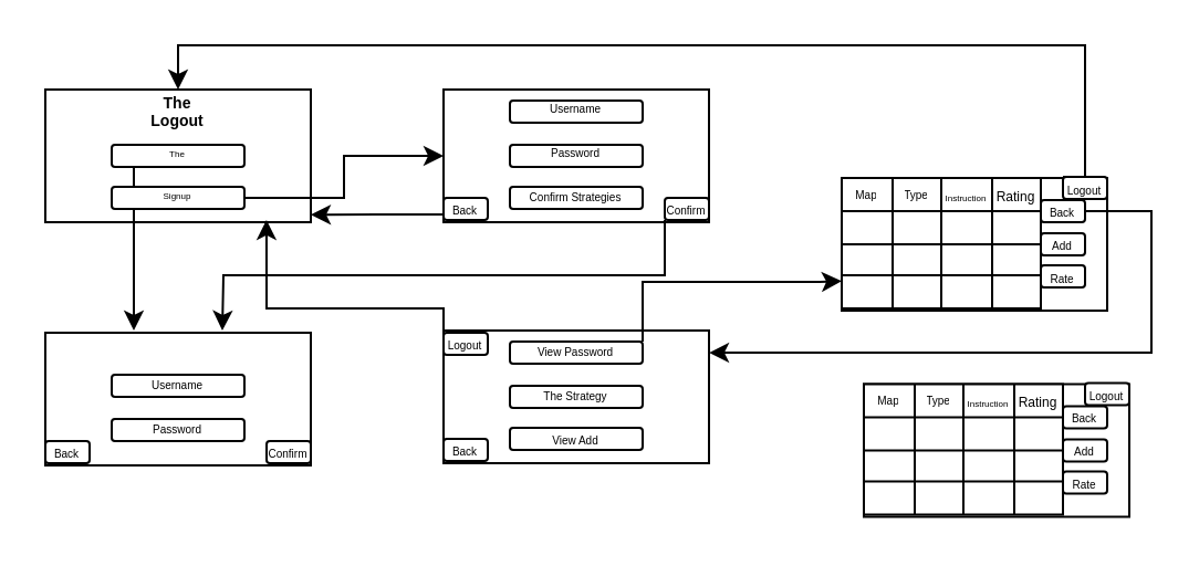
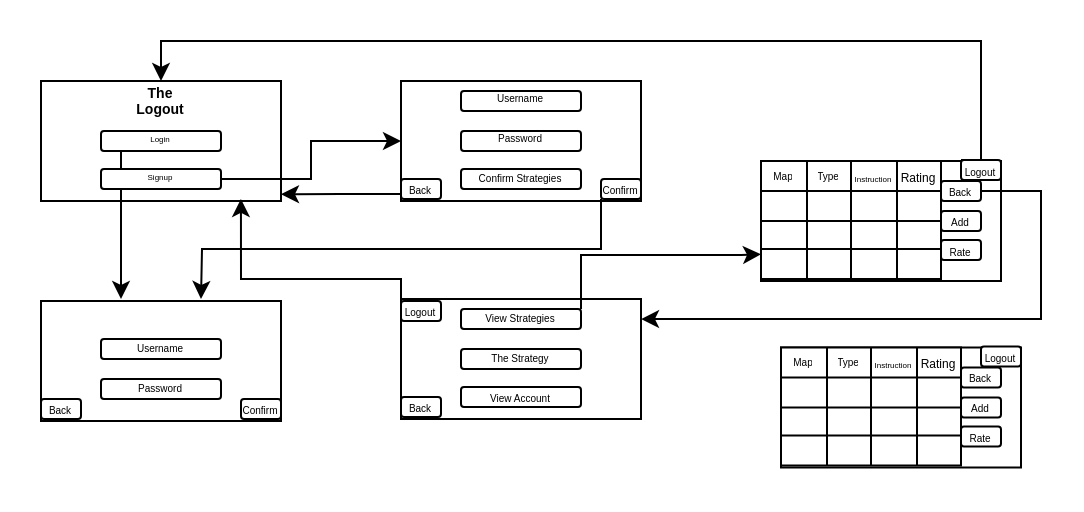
  <mxCell id="0" />
  <mxCell id="1" parent="0" />
  <mxCell id="2" value="" style="rounded=0;whiteSpace=wrap;html=1;" vertex="1" parent="1"><mxGeometry x="20" y="40" width="120" height="60" as="geometry" /></mxCell>
  <mxCell id="3" value="" style="rounded=1;whiteSpace=wrap;html=1;" vertex="1" parent="1"><mxGeometry x="50" y="65" width="60" height="10" as="geometry" /></mxCell>
  <mxCell id="4" style="edgeStyle=orthogonalEdgeStyle;rounded=0;orthogonalLoop=1;jettySize=auto;html=1;exitX=0;exitY=1;exitDx=0;exitDy=0;fontSize=5;" edge="1" parent="1" source="5"><mxGeometry relative="1" as="geometry"><mxPoint x="60" y="149" as="targetPoint" /></mxGeometry></mxCell>
- <mxCell id="5" value="The" style="text;html=1;strokeColor=none;fillColor=none;align=center;verticalAlign=middle;whiteSpace=wrap;rounded=0;fontSize=4;" vertex="1" parent="1"><mxGeometry x="60" y="65" width="40" height="10" as="geometry" /></mxCell>
+ <mxCell id="5" value="Login" style="text;html=1;strokeColor=none;fillColor=none;align=center;verticalAlign=middle;whiteSpace=wrap;rounded=0;fontSize=4;" vertex="1" parent="1"><mxGeometry x="60" y="65" width="40" height="10" as="geometry" /></mxCell>
  <mxCell id="6" style="edgeStyle=orthogonalEdgeStyle;rounded=0;orthogonalLoop=1;jettySize=auto;html=1;exitX=1;exitY=0.5;exitDx=0;exitDy=0;entryX=0;entryY=0.5;entryDx=0;entryDy=0;fontSize=5;" edge="1" parent="1" source="7" target="10"><mxGeometry relative="1" as="geometry" /></mxCell>
  <mxCell id="7" value="" style="rounded=1;whiteSpace=wrap;html=1;" vertex="1" parent="1"><mxGeometry x="50" y="84" width="60" height="10" as="geometry" /></mxCell>
  <mxCell id="8" value="Signup" style="text;html=1;strokeColor=none;fillColor=none;align=center;verticalAlign=middle;whiteSpace=wrap;rounded=0;fontSize=4;" vertex="1" parent="1"><mxGeometry x="60" y="84" width="40" height="10" as="geometry" /></mxCell>
  <mxCell id="9" value="&lt;div style=&quot;font-size: 7px;&quot;&gt;The Logout&lt;/div&gt;&lt;div style=&quot;font-size: 7px;&quot;&gt;&lt;br style=&quot;font-size: 7px;&quot;&gt;&lt;/div&gt;" style="text;html=1;strokeColor=none;fillColor=none;align=center;verticalAlign=middle;whiteSpace=wrap;rounded=0;fontSize=7;fontStyle=1" vertex="1" parent="1"><mxGeometry x="60" y="45" width="40" height="20" as="geometry" /></mxCell>
  <mxCell id="10" value="" style="rounded=0;whiteSpace=wrap;html=1;fontSize=7;" vertex="1" parent="1"><mxGeometry x="200" y="40" width="120" height="60" as="geometry" /></mxCell>
  <mxCell id="11" value="" style="rounded=1;whiteSpace=wrap;html=1;" vertex="1" parent="1"><mxGeometry x="230" y="45" width="60" height="10" as="geometry" /></mxCell>
  <mxCell id="12" value="" style="rounded=1;whiteSpace=wrap;html=1;" vertex="1" parent="1"><mxGeometry x="230" y="65" width="60" height="10" as="geometry" /></mxCell>
  <mxCell id="13" value="" style="rounded=1;whiteSpace=wrap;html=1;" vertex="1" parent="1"><mxGeometry x="230" y="84" width="60" height="10" as="geometry" /></mxCell>
  <mxCell id="14" value="&lt;font style=&quot;font-size: 5px&quot;&gt;Username&lt;/font&gt;" style="text;html=1;strokeColor=none;fillColor=none;align=center;verticalAlign=middle;whiteSpace=wrap;rounded=0;fontSize=7;" vertex="1" parent="1"><mxGeometry x="240" y="39" width="40" height="20" as="geometry" /></mxCell>
  <mxCell id="15" value="&lt;font style=&quot;font-size: 5px&quot;&gt;Password&lt;/font&gt;" style="text;html=1;strokeColor=none;fillColor=none;align=center;verticalAlign=middle;whiteSpace=wrap;rounded=0;fontSize=7;" vertex="1" parent="1"><mxGeometry x="240" y="59" width="40" height="20" as="geometry" /></mxCell>
  <mxCell id="16" value="&lt;font style=&quot;font-size: 5px&quot;&gt;Confirm Strategies&lt;/font&gt;" style="text;html=1;strokeColor=none;fillColor=none;align=center;verticalAlign=middle;whiteSpace=wrap;rounded=0;fontSize=7;" vertex="1" parent="1"><mxGeometry x="235" y="79" width="50" height="20" as="geometry" /></mxCell>
  <mxCell id="17" style="edgeStyle=orthogonalEdgeStyle;rounded=0;orthogonalLoop=1;jettySize=auto;html=1;exitX=0;exitY=0.75;exitDx=0;exitDy=0;entryX=1;entryY=0.944;entryDx=0;entryDy=0;entryPerimeter=0;fontSize=5;" edge="1" parent="1" source="18" target="2"><mxGeometry relative="1" as="geometry" /></mxCell>
  <mxCell id="18" value="Back" style="rounded=1;whiteSpace=wrap;html=1;fontSize=5;" vertex="1" parent="1"><mxGeometry x="200" y="89" width="20" height="10" as="geometry" /></mxCell>
  <mxCell id="19" style="edgeStyle=orthogonalEdgeStyle;rounded=0;orthogonalLoop=1;jettySize=auto;html=1;exitX=0;exitY=1;exitDx=0;exitDy=0;fontSize=5;" edge="1" parent="1" source="20"><mxGeometry relative="1" as="geometry"><mxPoint x="100" y="149" as="targetPoint" /></mxGeometry></mxCell>
  <mxCell id="20" value="Confirm" style="rounded=1;whiteSpace=wrap;html=1;fontSize=5;" vertex="1" parent="1"><mxGeometry x="300" y="89" width="20" height="10" as="geometry" /></mxCell>
  <mxCell id="21" value="" style="rounded=0;whiteSpace=wrap;html=1;fontSize=7;" vertex="1" parent="1"><mxGeometry x="20" y="150" width="120" height="60" as="geometry" /></mxCell>
  <mxCell id="22" value="" style="rounded=1;whiteSpace=wrap;html=1;" vertex="1" parent="1"><mxGeometry x="50" y="169" width="60" height="10" as="geometry" /></mxCell>
  <mxCell id="23" value="" style="rounded=1;whiteSpace=wrap;html=1;" vertex="1" parent="1"><mxGeometry x="50" y="189" width="60" height="10" as="geometry" /></mxCell>
  <mxCell id="24" value="&lt;font style=&quot;font-size: 5px&quot;&gt;Username&lt;/font&gt;" style="text;html=1;strokeColor=none;fillColor=none;align=center;verticalAlign=middle;whiteSpace=wrap;rounded=0;fontSize=7;" vertex="1" parent="1"><mxGeometry x="60" y="164" width="40" height="20" as="geometry" /></mxCell>
  <mxCell id="25" value="&lt;font style=&quot;font-size: 5px&quot;&gt;Password&lt;/font&gt;" style="text;html=1;strokeColor=none;fillColor=none;align=center;verticalAlign=middle;whiteSpace=wrap;rounded=0;fontSize=7;" vertex="1" parent="1"><mxGeometry x="60" y="184" width="40" height="20" as="geometry" /></mxCell>
  <mxCell id="26" value="Back" style="rounded=1;whiteSpace=wrap;html=1;fontSize=5;" vertex="1" parent="1"><mxGeometry x="20" y="199" width="20" height="10" as="geometry" /></mxCell>
  <mxCell id="27" value="Confirm" style="rounded=1;whiteSpace=wrap;html=1;fontSize=5;" vertex="1" parent="1"><mxGeometry x="120" y="199" width="20" height="10" as="geometry" /></mxCell>
  <mxCell id="28" style="edgeStyle=orthogonalEdgeStyle;rounded=0;orthogonalLoop=1;jettySize=auto;html=1;exitX=0;exitY=0;exitDx=0;exitDy=0;entryX=0.833;entryY=0.983;entryDx=0;entryDy=0;entryPerimeter=0;fontSize=3;" edge="1" parent="1" source="29" target="2"><mxGeometry relative="1" as="geometry"><Array as="points"><mxPoint x="200" y="139" /><mxPoint x="120" y="139" /></Array></mxGeometry></mxCell>
  <mxCell id="29" value="" style="rounded=0;whiteSpace=wrap;html=1;fontSize=7;" vertex="1" parent="1"><mxGeometry x="200" y="149" width="120" height="60" as="geometry" /></mxCell>
  <mxCell id="30" style="edgeStyle=orthogonalEdgeStyle;rounded=0;orthogonalLoop=1;jettySize=auto;html=1;exitX=1;exitY=0;exitDx=0;exitDy=0;entryX=0;entryY=0.75;entryDx=0;entryDy=0;fontSize=3;" edge="1" parent="1" source="31"><mxGeometry relative="1" as="geometry"><mxPoint x="380" y="126.625" as="targetPoint" /><Array as="points"><mxPoint x="290" y="127" /><mxPoint x="370" y="127" /></Array></mxGeometry></mxCell>
  <mxCell id="31" value="" style="rounded=1;whiteSpace=wrap;html=1;" vertex="1" parent="1"><mxGeometry x="230" y="154" width="60" height="10" as="geometry" /></mxCell>
  <mxCell id="32" value="" style="rounded=1;whiteSpace=wrap;html=1;" vertex="1" parent="1"><mxGeometry x="230" y="174" width="60" height="10" as="geometry" /></mxCell>
  <mxCell id="33" value="" style="rounded=1;whiteSpace=wrap;html=1;" vertex="1" parent="1"><mxGeometry x="230" y="193" width="60" height="10" as="geometry" /></mxCell>
- <mxCell id="34" value="&lt;font style=&quot;font-size: 5px;&quot;&gt;View Password&lt;/font&gt;" style="text;html=1;strokeColor=none;fillColor=none;align=center;verticalAlign=middle;whiteSpace=wrap;rounded=0;fontSize=5;fontStyle=0" vertex="1" parent="1"><mxGeometry x="235" y="148" width="50" height="20" as="geometry" /></mxCell>
- <mxCell id="35" value="View Add" style="text;html=1;strokeColor=none;fillColor=none;align=center;verticalAlign=middle;whiteSpace=wrap;rounded=0;fontSize=5;" vertex="1" parent="1"><mxGeometry x="235" y="188" width="50" height="20" as="geometry" /></mxCell>
+ <mxCell id="34" value="&lt;font style=&quot;font-size: 5px;&quot;&gt;View Strategies&lt;/font&gt;" style="text;html=1;strokeColor=none;fillColor=none;align=center;verticalAlign=middle;whiteSpace=wrap;rounded=0;fontSize=5;fontStyle=0" vertex="1" parent="1"><mxGeometry x="235" y="148" width="50" height="20" as="geometry" /></mxCell>
+ <mxCell id="35" value="View Account" style="text;html=1;strokeColor=none;fillColor=none;align=center;verticalAlign=middle;whiteSpace=wrap;rounded=0;fontSize=5;" vertex="1" parent="1"><mxGeometry x="235" y="188" width="50" height="20" as="geometry" /></mxCell>
  <mxCell id="36" value="&lt;font style=&quot;font-size: 5px;&quot;&gt;The Strategy&lt;/font&gt;" style="text;html=1;strokeColor=none;fillColor=none;align=center;verticalAlign=middle;whiteSpace=wrap;rounded=0;fontSize=5;" vertex="1" parent="1"><mxGeometry x="235" y="168" width="50" height="20" as="geometry" /></mxCell>
  <mxCell id="37" value="Logout" style="rounded=1;whiteSpace=wrap;html=1;fontSize=5;" vertex="1" parent="1"><mxGeometry x="200" y="150" width="20" height="10" as="geometry" /></mxCell>
  <mxCell id="38" value="Back" style="rounded=1;whiteSpace=wrap;html=1;fontSize=5;" vertex="1" parent="1"><mxGeometry x="200" y="198" width="20" height="10" as="geometry" /></mxCell>
  <mxCell id="39" value="" style="rounded=0;whiteSpace=wrap;html=1;fontSize=7;" vertex="1" parent="1"><mxGeometry x="380" y="80" width="120" height="60" as="geometry" /></mxCell>
  <mxCell id="40" style="edgeStyle=orthogonalEdgeStyle;rounded=0;orthogonalLoop=1;jettySize=auto;html=1;exitX=0;exitY=0;exitDx=0;exitDy=0;entryX=0.5;entryY=0;entryDx=0;entryDy=0;fontSize=3;" edge="1" parent="1" source="41" target="2"><mxGeometry relative="1" as="geometry"><Array as="points"><mxPoint x="490" y="80" /><mxPoint x="490" y="20" /><mxPoint x="80" y="20" /></Array></mxGeometry></mxCell>
  <mxCell id="41" value="Logout" style="rounded=1;whiteSpace=wrap;html=1;fontSize=5;" vertex="1" parent="1"><mxGeometry x="480" y="79.5" width="20" height="10" as="geometry" /></mxCell>
  <mxCell id="42" style="edgeStyle=orthogonalEdgeStyle;rounded=0;orthogonalLoop=1;jettySize=auto;html=1;exitX=0;exitY=0.5;exitDx=0;exitDy=0;entryX=1;entryY=0.167;entryDx=0;entryDy=0;entryPerimeter=0;fontSize=3;" edge="1" parent="1" source="43" target="29"><mxGeometry relative="1" as="geometry"><Array as="points"><mxPoint x="520" y="95" /><mxPoint x="520" y="159" /></Array></mxGeometry></mxCell>
  <mxCell id="43" value="Back" style="rounded=1;whiteSpace=wrap;html=1;fontSize=5;" vertex="1" parent="1"><mxGeometry x="470" y="90" width="20" height="10" as="geometry" /></mxCell>
  <mxCell id="44" value="Add" style="rounded=1;whiteSpace=wrap;html=1;fontSize=5;" vertex="1" parent="1"><mxGeometry x="470" y="105" width="20" height="10" as="geometry" /></mxCell>
  <mxCell id="45" value="Rate" style="rounded=1;whiteSpace=wrap;html=1;fontSize=5;" vertex="1" parent="1"><mxGeometry x="470" y="119.5" width="20" height="10" as="geometry" /></mxCell>
  <mxCell id="46" value="" style="shape=table;startSize=0;container=1;collapsible=0;childLayout=tableLayout;fontSize=5;" vertex="1" parent="1"><mxGeometry x="380" y="80" width="90" height="59" as="geometry" /></mxCell>
  <mxCell id="47" value="" style="shape=partialRectangle;collapsible=0;dropTarget=0;pointerEvents=0;fillColor=none;top=0;left=0;bottom=0;right=0;points=[[0,0.5],[1,0.5]];portConstraint=eastwest;" vertex="1" parent="46"><mxGeometry width="90" height="15" as="geometry" /></mxCell>
  <mxCell id="48" value="&lt;font style=&quot;font-size: 5px&quot;&gt;Map&lt;/font&gt;" style="shape=partialRectangle;html=1;whiteSpace=wrap;connectable=0;overflow=hidden;fillColor=none;top=0;left=0;bottom=0;right=0;pointerEvents=1;spacingTop=-4;" vertex="1" parent="47"><mxGeometry width="23" height="15" as="geometry" /></mxCell>
  <mxCell id="49" value="&lt;font style=&quot;font-size: 5px&quot;&gt;Type&lt;/font&gt;" style="shape=partialRectangle;html=1;whiteSpace=wrap;connectable=0;overflow=hidden;fillColor=none;top=0;left=0;bottom=0;right=0;pointerEvents=1;spacingBottom=0;spacingTop=-4;" vertex="1" parent="47"><mxGeometry x="23" width="22" height="15" as="geometry" /></mxCell>
  <mxCell id="50" value="&lt;font style=&quot;font-size: 4px&quot;&gt;Instruction&lt;/font&gt;" style="shape=partialRectangle;html=1;whiteSpace=wrap;connectable=0;overflow=hidden;fillColor=none;top=0;left=0;bottom=0;right=0;pointerEvents=1;spacingTop=-3;" vertex="1" parent="47"><mxGeometry x="45" width="23" height="15" as="geometry" /></mxCell>
  <mxCell id="51" value="&lt;font style=&quot;font-size: 6px&quot;&gt;Rating&lt;/font&gt;" style="shape=partialRectangle;html=1;whiteSpace=wrap;connectable=0;overflow=hidden;fillColor=none;top=0;left=0;bottom=0;right=0;pointerEvents=1;spacingTop=-3;" vertex="1" parent="47"><mxGeometry x="68" width="22" height="15" as="geometry" /></mxCell>
  <mxCell id="52" value="" style="shape=partialRectangle;collapsible=0;dropTarget=0;pointerEvents=0;fillColor=none;top=0;left=0;bottom=0;right=0;points=[[0,0.5],[1,0.5]];portConstraint=eastwest;" vertex="1" parent="46"><mxGeometry y="15" width="90" height="15" as="geometry" /></mxCell>
  <mxCell id="53" value="" style="shape=partialRectangle;html=1;whiteSpace=wrap;connectable=0;overflow=hidden;fillColor=none;top=0;left=0;bottom=0;right=0;pointerEvents=1;" vertex="1" parent="52"><mxGeometry width="23" height="15" as="geometry" /></mxCell>
  <mxCell id="54" value="" style="shape=partialRectangle;html=1;whiteSpace=wrap;connectable=0;overflow=hidden;fillColor=none;top=0;left=0;bottom=0;right=0;pointerEvents=1;" vertex="1" parent="52"><mxGeometry x="23" width="22" height="15" as="geometry" /></mxCell>
  <mxCell id="55" value="" style="shape=partialRectangle;html=1;whiteSpace=wrap;connectable=0;overflow=hidden;fillColor=none;top=0;left=0;bottom=0;right=0;pointerEvents=1;" vertex="1" parent="52"><mxGeometry x="45" width="23" height="15" as="geometry" /></mxCell>
  <mxCell id="56" value="" style="shape=partialRectangle;html=1;whiteSpace=wrap;connectable=0;overflow=hidden;fillColor=none;top=0;left=0;bottom=0;right=0;pointerEvents=1;" vertex="1" parent="52"><mxGeometry x="68" width="22" height="15" as="geometry" /></mxCell>
  <mxCell id="57" value="" style="shape=partialRectangle;collapsible=0;dropTarget=0;pointerEvents=0;fillColor=none;top=0;left=0;bottom=0;right=0;points=[[0,0.5],[1,0.5]];portConstraint=eastwest;" vertex="1" parent="46"><mxGeometry y="30" width="90" height="14" as="geometry" /></mxCell>
  <mxCell id="58" value="" style="shape=partialRectangle;html=1;whiteSpace=wrap;connectable=0;overflow=hidden;fillColor=none;top=0;left=0;bottom=0;right=0;pointerEvents=1;" vertex="1" parent="57"><mxGeometry width="23" height="14" as="geometry" /></mxCell>
  <mxCell id="59" value="" style="shape=partialRectangle;html=1;whiteSpace=wrap;connectable=0;overflow=hidden;fillColor=none;top=0;left=0;bottom=0;right=0;pointerEvents=1;" vertex="1" parent="57"><mxGeometry x="23" width="22" height="14" as="geometry" /></mxCell>
  <mxCell id="60" value="" style="shape=partialRectangle;html=1;whiteSpace=wrap;connectable=0;overflow=hidden;fillColor=none;top=0;left=0;bottom=0;right=0;pointerEvents=1;" vertex="1" parent="57"><mxGeometry x="45" width="23" height="14" as="geometry" /></mxCell>
  <mxCell id="61" value="" style="shape=partialRectangle;html=1;whiteSpace=wrap;connectable=0;overflow=hidden;fillColor=none;top=0;left=0;bottom=0;right=0;pointerEvents=1;" vertex="1" parent="57"><mxGeometry x="68" width="22" height="14" as="geometry" /></mxCell>
  <mxCell id="62" value="" style="shape=partialRectangle;collapsible=0;dropTarget=0;pointerEvents=0;fillColor=none;top=0;left=0;bottom=0;right=0;points=[[0,0.5],[1,0.5]];portConstraint=eastwest;" vertex="1" parent="46"><mxGeometry y="44" width="90" height="15" as="geometry" /></mxCell>
  <mxCell id="63" value="" style="shape=partialRectangle;html=1;whiteSpace=wrap;connectable=0;overflow=hidden;fillColor=none;top=0;left=0;bottom=0;right=0;pointerEvents=1;" vertex="1" parent="62"><mxGeometry width="23" height="15" as="geometry" /></mxCell>
  <mxCell id="64" value="" style="shape=partialRectangle;html=1;whiteSpace=wrap;connectable=0;overflow=hidden;fillColor=none;top=0;left=0;bottom=0;right=0;pointerEvents=1;" vertex="1" parent="62"><mxGeometry x="23" width="22" height="15" as="geometry" /></mxCell>
  <mxCell id="65" value="" style="shape=partialRectangle;html=1;whiteSpace=wrap;connectable=0;overflow=hidden;fillColor=none;top=0;left=0;bottom=0;right=0;pointerEvents=1;" vertex="1" parent="62"><mxGeometry x="45" width="23" height="15" as="geometry" /></mxCell>
  <mxCell id="66" value="" style="shape=partialRectangle;html=1;whiteSpace=wrap;connectable=0;overflow=hidden;fillColor=none;top=0;left=0;bottom=0;right=0;pointerEvents=1;" vertex="1" parent="62"><mxGeometry x="68" width="22" height="15" as="geometry" /></mxCell>
  <mxCell id="67" value="" style="rounded=0;whiteSpace=wrap;html=1;fontSize=7;" vertex="1" parent="1"><mxGeometry x="390" y="173.25" width="120" height="60" as="geometry" /></mxCell>
  <mxCell id="68" value="Logout" style="rounded=1;whiteSpace=wrap;html=1;fontSize=5;" vertex="1" parent="1"><mxGeometry x="490" y="172.75" width="20" height="10" as="geometry" /></mxCell>
  <mxCell id="69" value="Back" style="rounded=1;whiteSpace=wrap;html=1;fontSize=5;" vertex="1" parent="1"><mxGeometry x="480" y="183.25" width="20" height="10" as="geometry" /></mxCell>
  <mxCell id="70" value="Add" style="rounded=1;whiteSpace=wrap;html=1;fontSize=5;" vertex="1" parent="1"><mxGeometry x="480" y="198.25" width="20" height="10" as="geometry" /></mxCell>
  <mxCell id="71" value="Rate" style="rounded=1;whiteSpace=wrap;html=1;fontSize=5;" vertex="1" parent="1"><mxGeometry x="480" y="212.75" width="20" height="10" as="geometry" /></mxCell>
  <mxCell id="72" value="" style="shape=table;startSize=0;container=1;collapsible=0;childLayout=tableLayout;fontSize=5;" vertex="1" parent="1"><mxGeometry x="390" y="173.25" width="90" height="59" as="geometry" /></mxCell>
  <mxCell id="73" value="" style="shape=partialRectangle;collapsible=0;dropTarget=0;pointerEvents=0;fillColor=none;top=0;left=0;bottom=0;right=0;points=[[0,0.5],[1,0.5]];portConstraint=eastwest;" vertex="1" parent="72"><mxGeometry width="90" height="15" as="geometry" /></mxCell>
  <mxCell id="74" value="&lt;font style=&quot;font-size: 5px&quot;&gt;Map&lt;/font&gt;" style="shape=partialRectangle;html=1;whiteSpace=wrap;connectable=0;overflow=hidden;fillColor=none;top=0;left=0;bottom=0;right=0;pointerEvents=1;spacingTop=-4;" vertex="1" parent="73"><mxGeometry width="23" height="15" as="geometry" /></mxCell>
  <mxCell id="75" value="&lt;font style=&quot;font-size: 5px&quot;&gt;Type&lt;/font&gt;" style="shape=partialRectangle;html=1;whiteSpace=wrap;connectable=0;overflow=hidden;fillColor=none;top=0;left=0;bottom=0;right=0;pointerEvents=1;spacingBottom=0;spacingTop=-4;" vertex="1" parent="73"><mxGeometry x="23" width="22" height="15" as="geometry" /></mxCell>
  <mxCell id="76" value="&lt;font style=&quot;font-size: 4px&quot;&gt;Instruction&lt;/font&gt;" style="shape=partialRectangle;html=1;whiteSpace=wrap;connectable=0;overflow=hidden;fillColor=none;top=0;left=0;bottom=0;right=0;pointerEvents=1;spacingTop=-3;" vertex="1" parent="73"><mxGeometry x="45" width="23" height="15" as="geometry" /></mxCell>
  <mxCell id="77" value="&lt;font style=&quot;font-size: 6px&quot;&gt;Rating&lt;/font&gt;" style="shape=partialRectangle;html=1;whiteSpace=wrap;connectable=0;overflow=hidden;fillColor=none;top=0;left=0;bottom=0;right=0;pointerEvents=1;spacingTop=-3;" vertex="1" parent="73"><mxGeometry x="68" width="22" height="15" as="geometry" /></mxCell>
  <mxCell id="78" value="" style="shape=partialRectangle;collapsible=0;dropTarget=0;pointerEvents=0;fillColor=none;top=0;left=0;bottom=0;right=0;points=[[0,0.5],[1,0.5]];portConstraint=eastwest;" vertex="1" parent="72"><mxGeometry y="15" width="90" height="15" as="geometry" /></mxCell>
  <mxCell id="79" value="" style="shape=partialRectangle;html=1;whiteSpace=wrap;connectable=0;overflow=hidden;fillColor=none;top=0;left=0;bottom=0;right=0;pointerEvents=1;" vertex="1" parent="78"><mxGeometry width="23" height="15" as="geometry" /></mxCell>
  <mxCell id="80" value="" style="shape=partialRectangle;html=1;whiteSpace=wrap;connectable=0;overflow=hidden;fillColor=none;top=0;left=0;bottom=0;right=0;pointerEvents=1;" vertex="1" parent="78"><mxGeometry x="23" width="22" height="15" as="geometry" /></mxCell>
  <mxCell id="81" value="" style="shape=partialRectangle;html=1;whiteSpace=wrap;connectable=0;overflow=hidden;fillColor=none;top=0;left=0;bottom=0;right=0;pointerEvents=1;" vertex="1" parent="78"><mxGeometry x="45" width="23" height="15" as="geometry" /></mxCell>
  <mxCell id="82" value="" style="shape=partialRectangle;html=1;whiteSpace=wrap;connectable=0;overflow=hidden;fillColor=none;top=0;left=0;bottom=0;right=0;pointerEvents=1;" vertex="1" parent="78"><mxGeometry x="68" width="22" height="15" as="geometry" /></mxCell>
  <mxCell id="83" value="" style="shape=partialRectangle;collapsible=0;dropTarget=0;pointerEvents=0;fillColor=none;top=0;left=0;bottom=0;right=0;points=[[0,0.5],[1,0.5]];portConstraint=eastwest;" vertex="1" parent="72"><mxGeometry y="30" width="90" height="14" as="geometry" /></mxCell>
  <mxCell id="84" value="" style="shape=partialRectangle;html=1;whiteSpace=wrap;connectable=0;overflow=hidden;fillColor=none;top=0;left=0;bottom=0;right=0;pointerEvents=1;" vertex="1" parent="83"><mxGeometry width="23" height="14" as="geometry" /></mxCell>
  <mxCell id="85" value="" style="shape=partialRectangle;html=1;whiteSpace=wrap;connectable=0;overflow=hidden;fillColor=none;top=0;left=0;bottom=0;right=0;pointerEvents=1;" vertex="1" parent="83"><mxGeometry x="23" width="22" height="14" as="geometry" /></mxCell>
  <mxCell id="86" value="" style="shape=partialRectangle;html=1;whiteSpace=wrap;connectable=0;overflow=hidden;fillColor=none;top=0;left=0;bottom=0;right=0;pointerEvents=1;" vertex="1" parent="83"><mxGeometry x="45" width="23" height="14" as="geometry" /></mxCell>
  <mxCell id="87" value="" style="shape=partialRectangle;html=1;whiteSpace=wrap;connectable=0;overflow=hidden;fillColor=none;top=0;left=0;bottom=0;right=0;pointerEvents=1;" vertex="1" parent="83"><mxGeometry x="68" width="22" height="14" as="geometry" /></mxCell>
  <mxCell id="88" value="" style="shape=partialRectangle;collapsible=0;dropTarget=0;pointerEvents=0;fillColor=none;top=0;left=0;bottom=0;right=0;points=[[0,0.5],[1,0.5]];portConstraint=eastwest;" vertex="1" parent="72"><mxGeometry y="44" width="90" height="15" as="geometry" /></mxCell>
  <mxCell id="89" value="" style="shape=partialRectangle;html=1;whiteSpace=wrap;connectable=0;overflow=hidden;fillColor=none;top=0;left=0;bottom=0;right=0;pointerEvents=1;" vertex="1" parent="88"><mxGeometry width="23" height="15" as="geometry" /></mxCell>
  <mxCell id="90" value="" style="shape=partialRectangle;html=1;whiteSpace=wrap;connectable=0;overflow=hidden;fillColor=none;top=0;left=0;bottom=0;right=0;pointerEvents=1;" vertex="1" parent="88"><mxGeometry x="23" width="22" height="15" as="geometry" /></mxCell>
  <mxCell id="91" value="" style="shape=partialRectangle;html=1;whiteSpace=wrap;connectable=0;overflow=hidden;fillColor=none;top=0;left=0;bottom=0;right=0;pointerEvents=1;" vertex="1" parent="88"><mxGeometry x="45" width="23" height="15" as="geometry" /></mxCell>
  <mxCell id="92" value="" style="shape=partialRectangle;html=1;whiteSpace=wrap;connectable=0;overflow=hidden;fillColor=none;top=0;left=0;bottom=0;right=0;pointerEvents=1;" vertex="1" parent="88"><mxGeometry x="68" width="22" height="15" as="geometry" /></mxCell>
